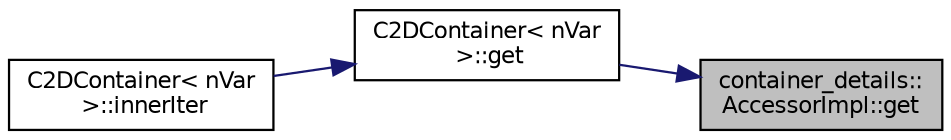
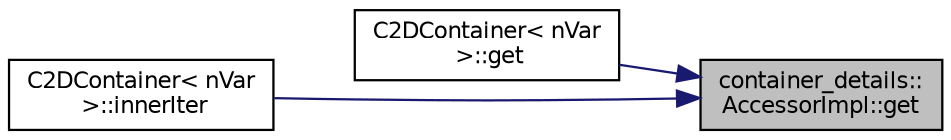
  digraph {
    rankdir=RL
    node [color=black fillcolor=white fontname=Helvetica fontsize=10 shape=record style=filled]
    edge [color=midnightblue dir=back fontname=Helvetica fontsize=10 labelfontname=Helvetica labelfontsize=10 style=solid]
    n1 [fillcolor=grey75 fontcolor=black height=0.2 label="container_details::\lAccessorImpl::get" width=0.4]
    n2 [height=0.2 label="C2DContainer\< nVar\l \>::get" width=0.4]
    n3 [height=0.2 label="C2DContainer\< nVar\l \>::innerIter" width=0.4]
    n1 -> n2
-   n2 -> n3
+   n1 -> n3
  }
